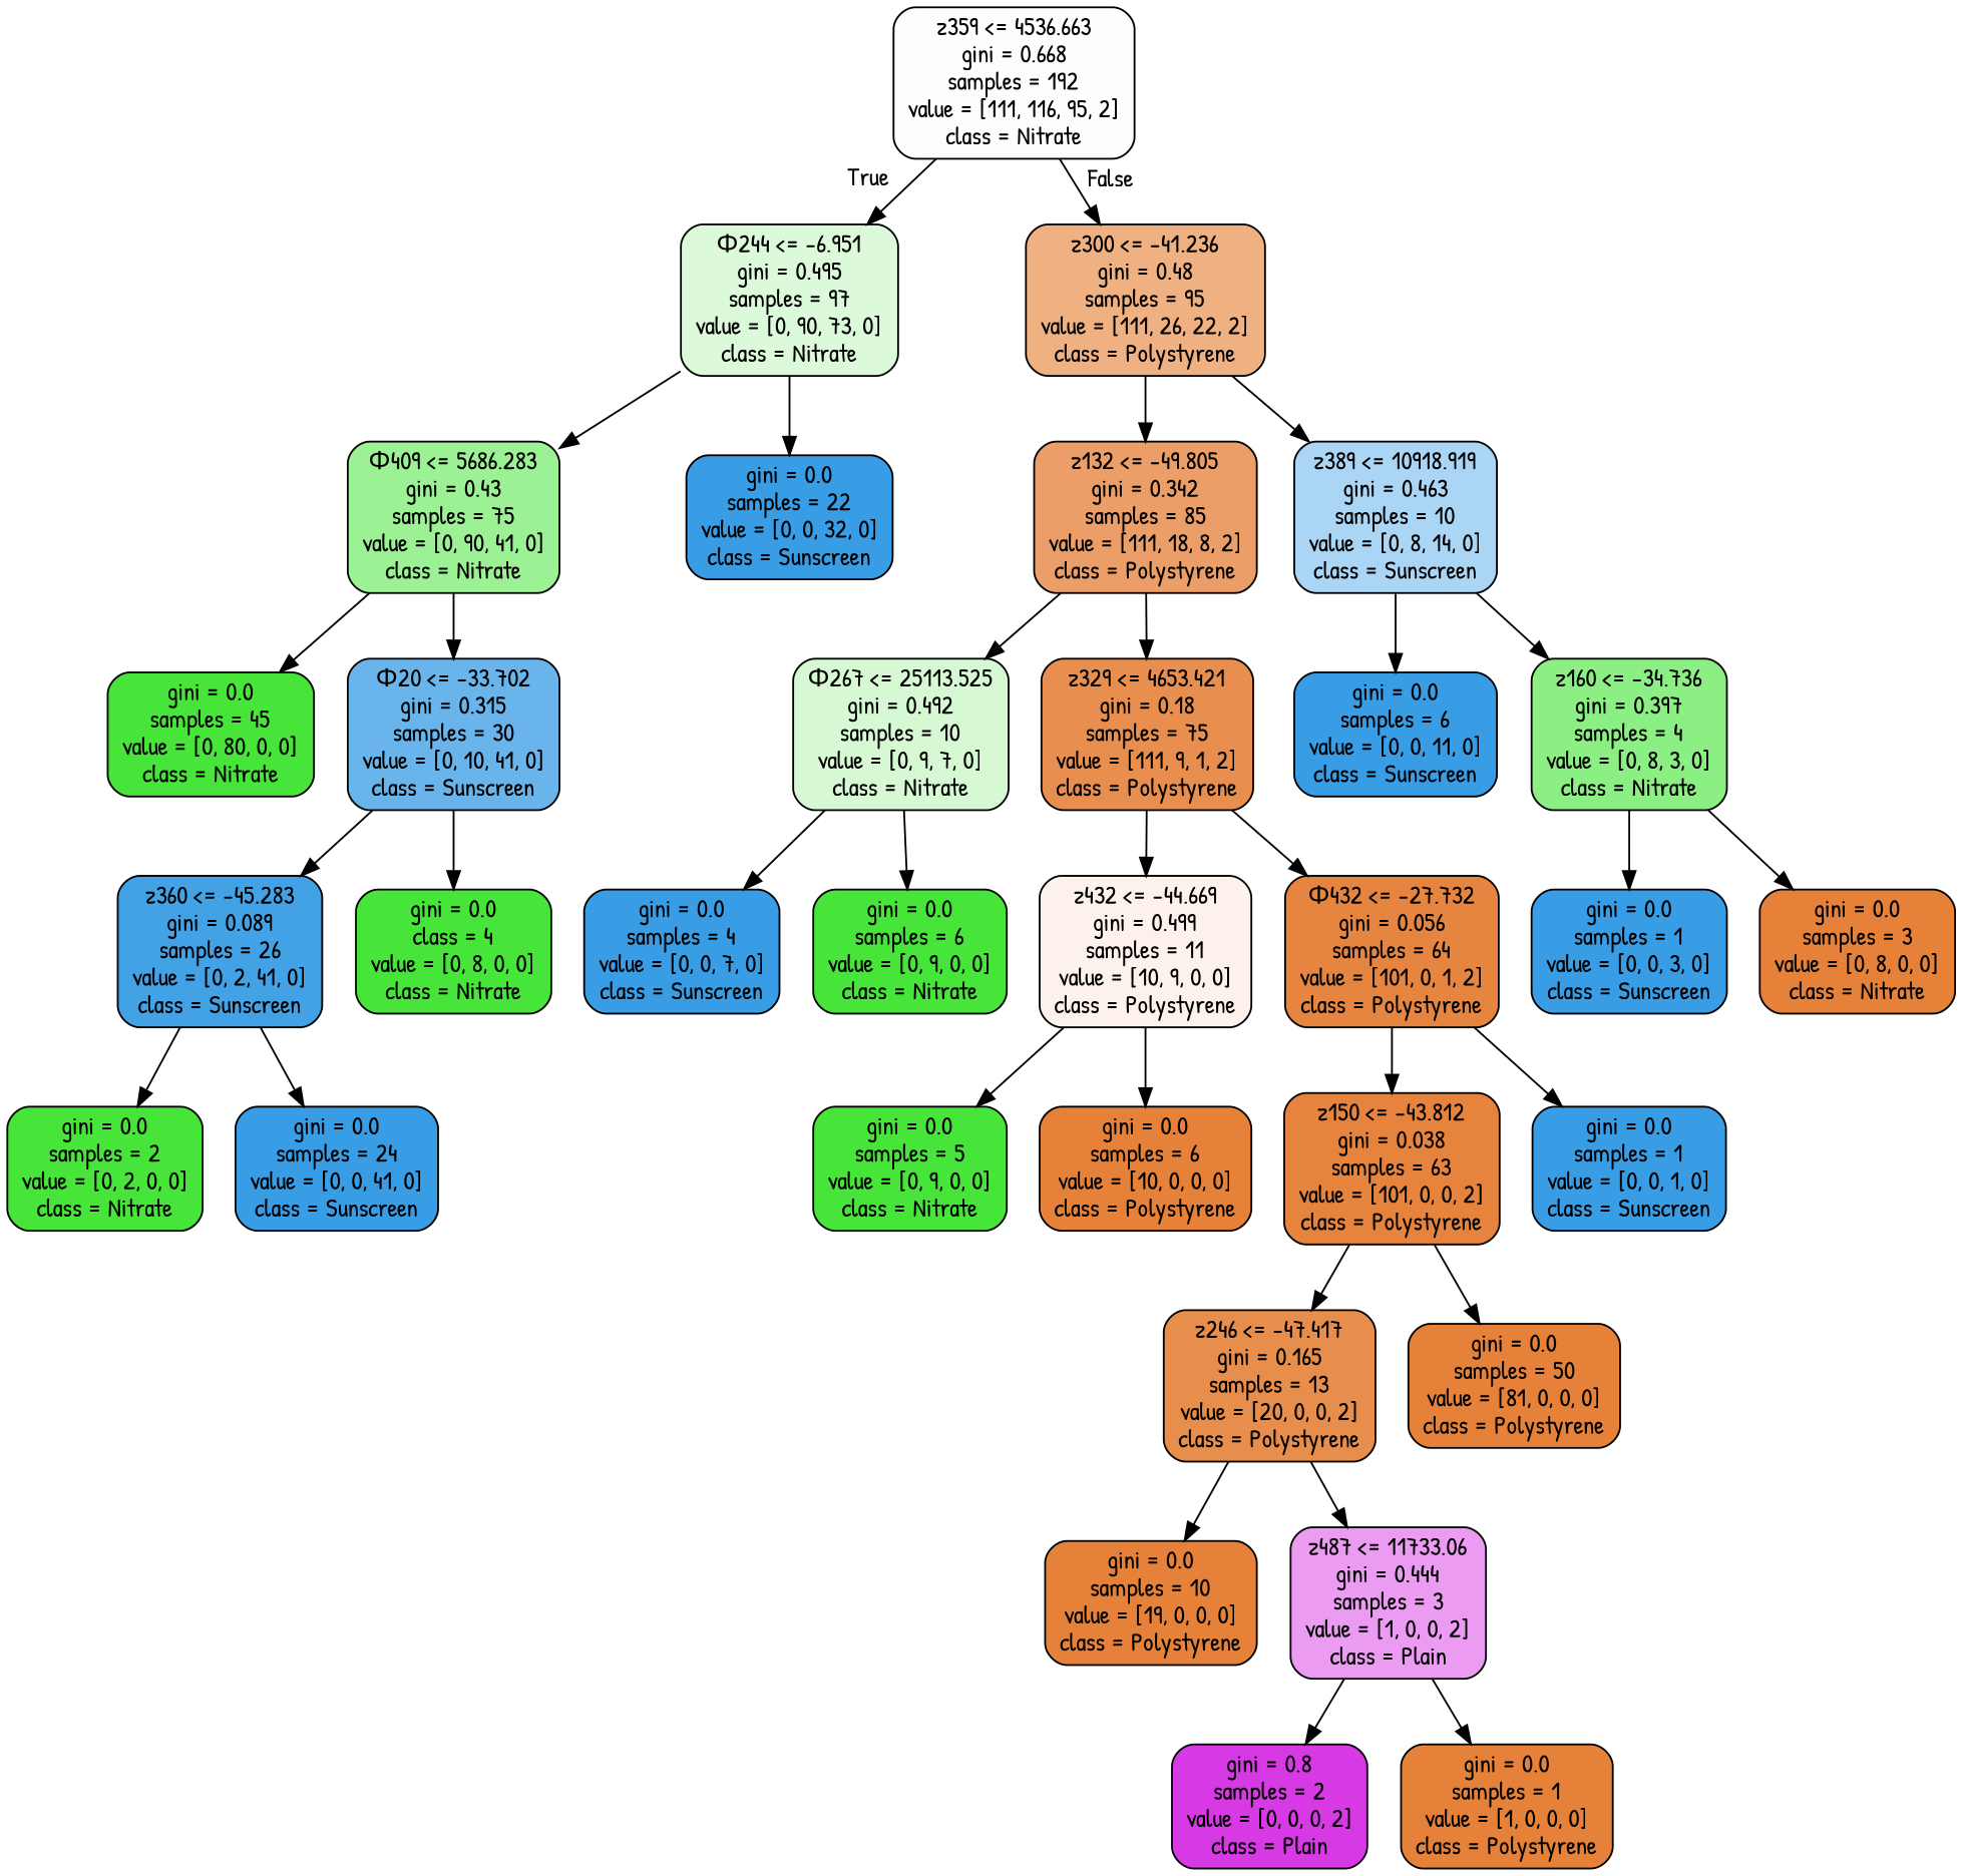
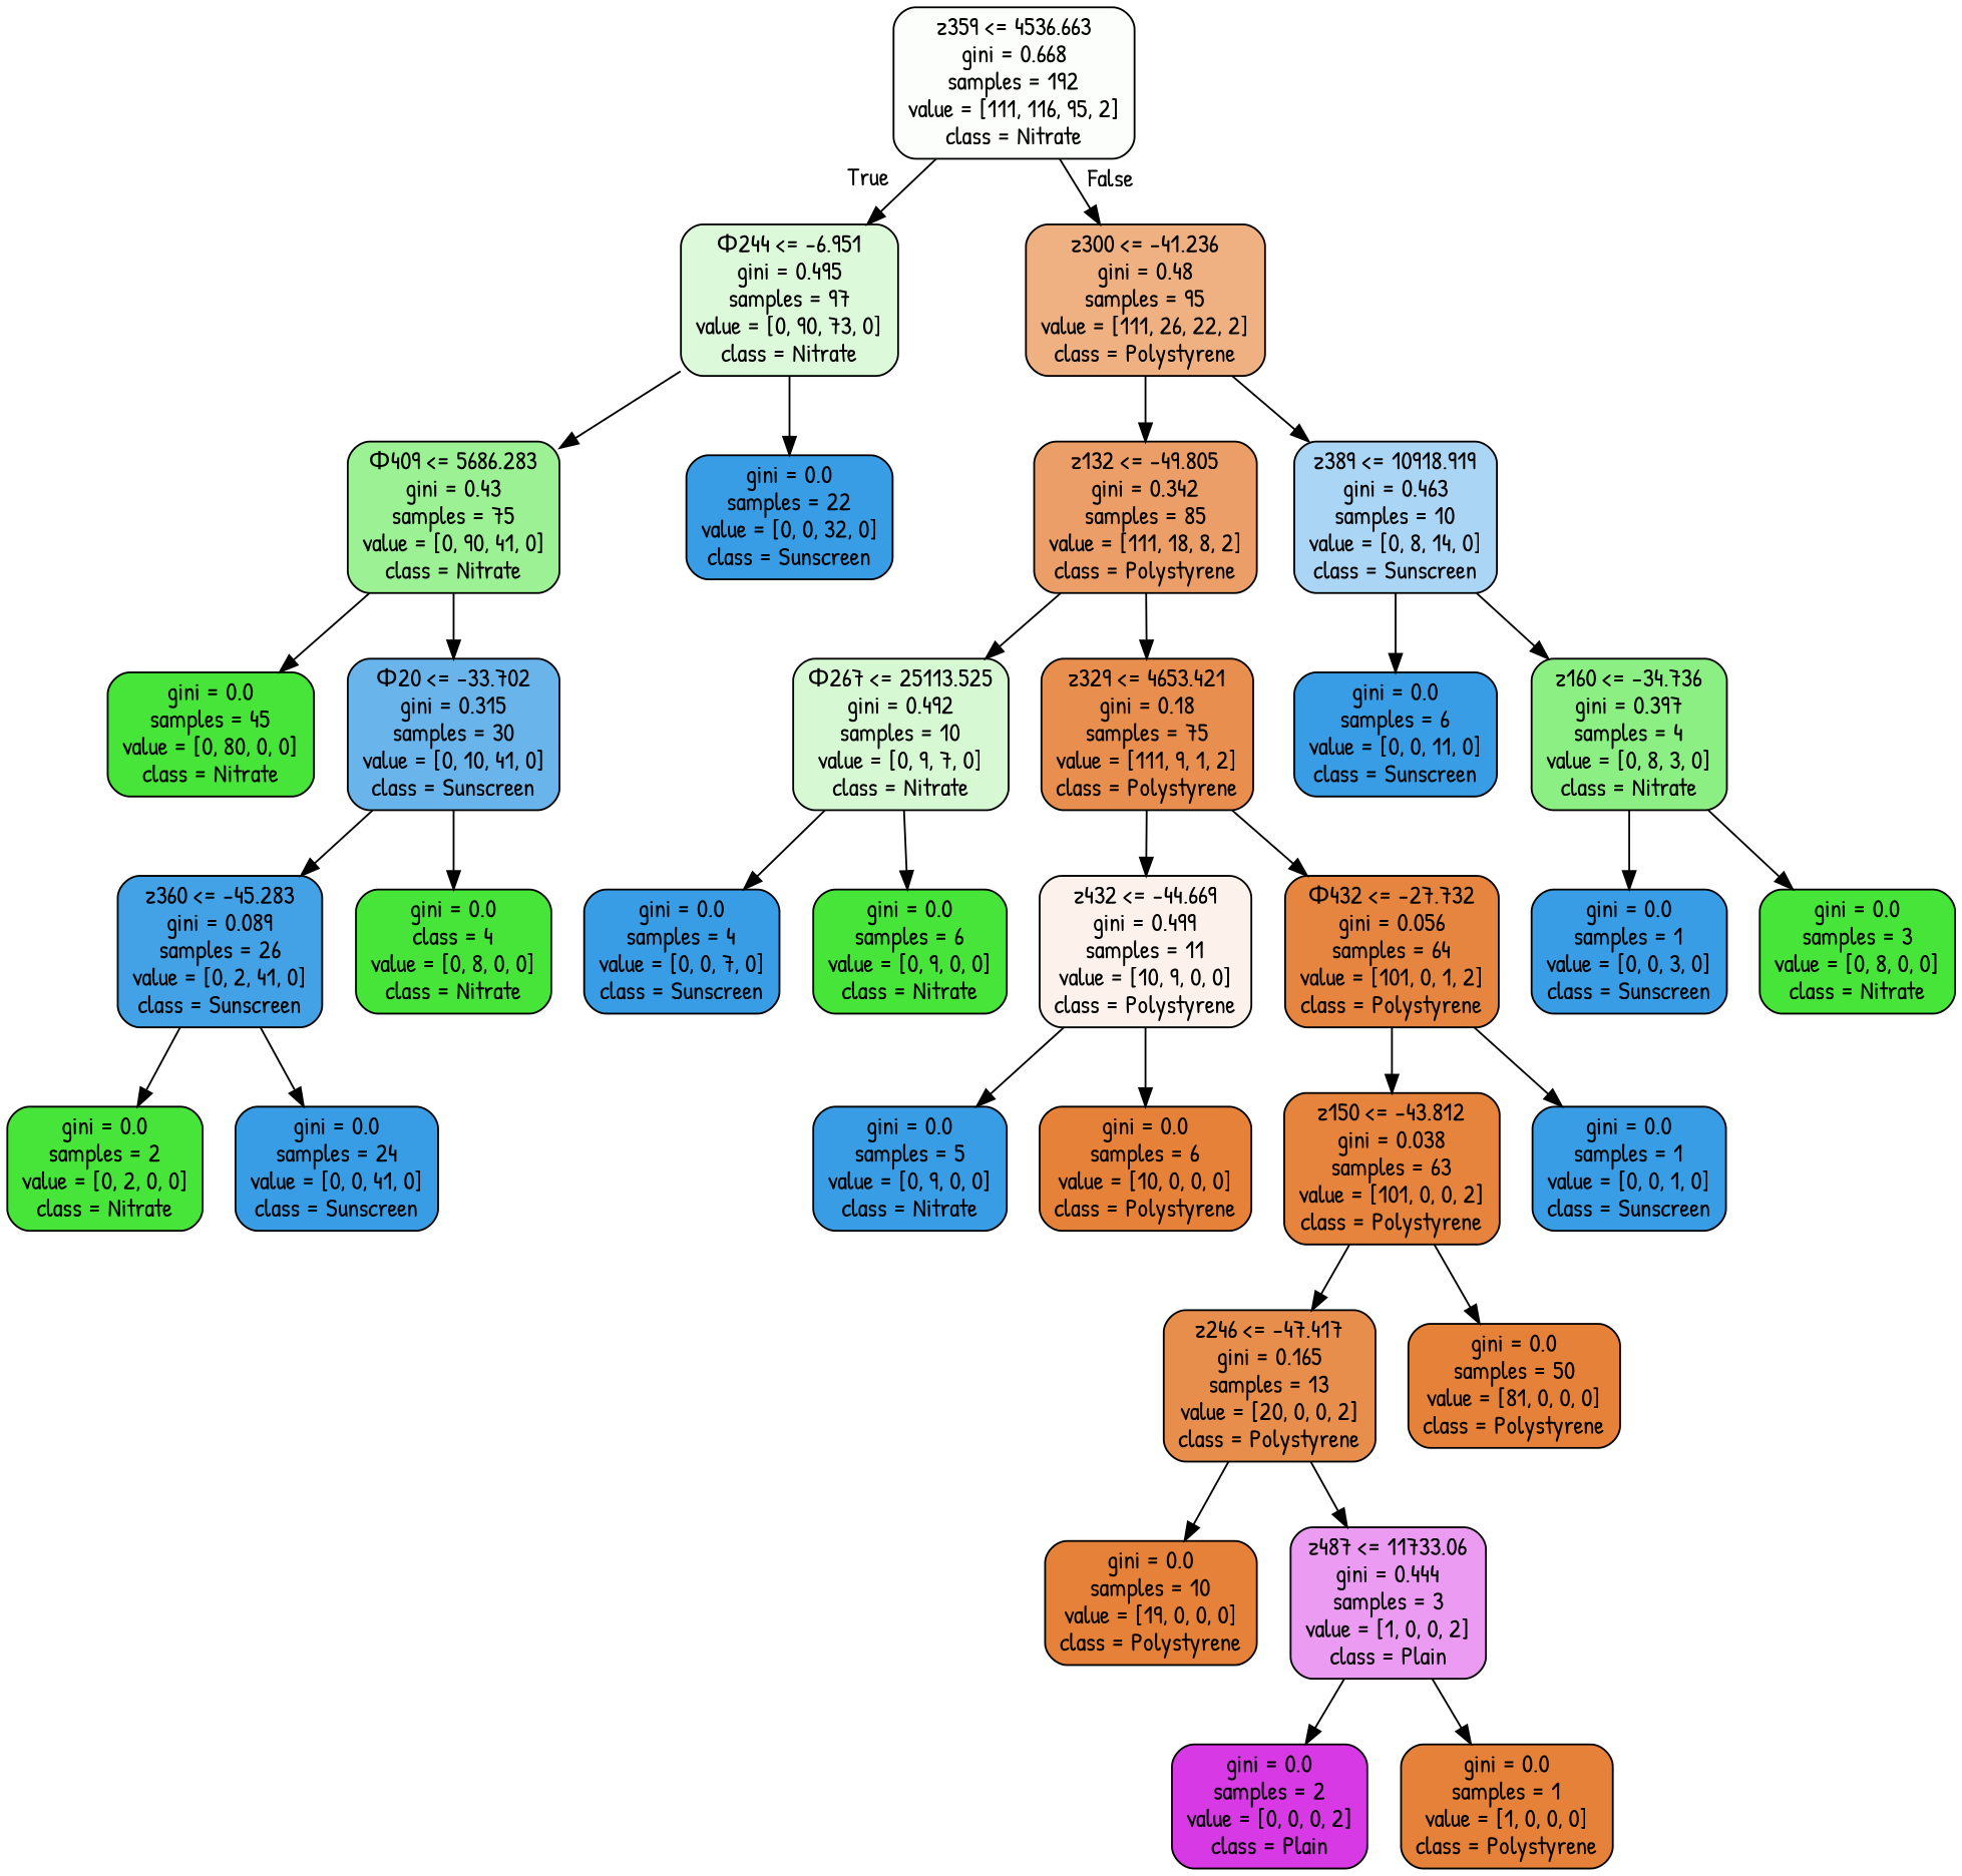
  digraph {
    fontname="Patrick Hand"
    node [color=black fillcolor="#399de5" fontname="Patrick Hand" shape=box style="filled, rounded"]
    edge [fontname="Patrick Hand"]
    n1 [fillcolor="#fbfefa" label="z359 <= 4536.663\ngini = 0.668\nsamples = 192\nvalue = [111, 116, 95, 2]\nclass = Nitrate"]
    n2 [fillcolor="#dcfada" label="Φ244 <= -6.951\ngini = 0.495\nsamples = 97\nvalue = [0, 90, 73, 0]\nclass = Nitrate"]
    n3 [fillcolor="#efb082" label="z300 <= -41.236\ngini = 0.48\nsamples = 95\nvalue = [111, 26, 22, 2]\nclass = Polystyrene"]
    n4 [fillcolor="#9bf193" label="Φ409 <= 5686.283\ngini = 0.43\nsamples = 75\nvalue = [0, 90, 41, 0]\nclass = Nitrate"]
    n5 [label="gini = 0.0\nsamples = 22\nvalue = [0, 0, 32, 0]\nclass = Sunscreen"]
    n6 [fillcolor="#eb9e67" label="z132 <= -49.805\ngini = 0.342\nsamples = 85\nvalue = [111, 18, 8, 2]\nclass = Polystyrene"]
    n7 [fillcolor="#aad5f4" label="z389 <= 10918.919\ngini = 0.463\nsamples = 10\nvalue = [0, 8, 14, 0]\nclass = Sunscreen"]
    n8 [fillcolor="#47e539" label="gini = 0.0\nsamples = 45\nvalue = [0, 80, 0, 0]\nclass = Nitrate"]
    n9 [fillcolor="#69b5eb" label="Φ20 <= -33.702\ngini = 0.315\nsamples = 30\nvalue = [0, 10, 41, 0]\nclass = Sunscreen"]
    n10 [fillcolor="#43a2e6" label="z360 <= -45.283\ngini = 0.089\nsamples = 26\nvalue = [0, 2, 41, 0]\nclass = Sunscreen"]
    n11 [fillcolor="#47e539" label="gini = 0.0\nclass = 4\nvalue = [0, 8, 0, 0]\nclass = Nitrate"]
    n12 [fillcolor="#47e539" label="gini = 0.0\nsamples = 2\nvalue = [0, 2, 0, 0]\nclass = Nitrate"]
    n13 [label="gini = 0.0\nsamples = 24\nvalue = [0, 0, 41, 0]\nclass = Sunscreen"]
    n14 [fillcolor="#d6f9d3" label="Φ267 <= 25113.525\ngini = 0.492\nsamples = 10\nvalue = [0, 9, 7, 0]\nclass = Nitrate"]
    n15 [fillcolor="#e88e4e" label="z329 <= 4653.421\ngini = 0.18\nsamples = 75\nvalue = [111, 9, 1, 2]\nclass = Polystyrene"]
    n16 [label="gini = 0.0\nsamples = 6\nvalue = [0, 0, 11, 0]\nclass = Sunscreen"]
    n17 [fillcolor="#8cef83" label="z160 <= -34.736\ngini = 0.397\nsamples = 4\nvalue = [0, 8, 3, 0]\nclass = Nitrate"]
    n18 [label="gini = 0.0\nsamples = 4\nvalue = [0, 0, 7, 0]\nclass = Sunscreen"]
    n19 [fillcolor="#47e539" label="gini = 0.0\nsamples = 6\nvalue = [0, 9, 0, 0]\nclass = Nitrate"]
    n20 [fillcolor="#fcf2eb" label="z432 <= -44.669\ngini = 0.499\nsamples = 11\nvalue = [10, 9, 0, 0]\nclass = Polystyrene"]
    n21 [fillcolor="#e6853f" label="Φ432 <= -27.732\ngini = 0.056\nsamples = 64\nvalue = [101, 0, 1, 2]\nclass = Polystyrene"]
-   n22 [fillcolor="#47e539" label="gini = 0.0\nsamples = 5\nvalue = [0, 9, 0, 0]\nclass = Nitrate"]
+   n22 [label="gini = 0.0\nsamples = 5\nvalue = [0, 9, 0, 0]\nclass = Nitrate"]
    n23 [fillcolor="#e58139" label="gini = 0.0\nsamples = 6\nvalue = [10, 0, 0, 0]\nclass = Polystyrene"]
    n24 [fillcolor="#e6833d" label="z150 <= -43.812\ngini = 0.038\nsamples = 63\nvalue = [101, 0, 0, 2]\nclass = Polystyrene"]
    n25 [label="gini = 0.0\nsamples = 1\nvalue = [0, 0, 1, 0]\nclass = Sunscreen"]
    n26 [fillcolor="#e88e4d" label="z246 <= -47.417\ngini = 0.165\nsamples = 13\nvalue = [20, 0, 0, 2]\nclass = Polystyrene"]
    n27 [fillcolor="#e58139" label="gini = 0.0\nsamples = 50\nvalue = [81, 0, 0, 0]\nclass = Polystyrene"]
    n28 [fillcolor="#e58139" label="gini = 0.0\nsamples = 10\nvalue = [19, 0, 0, 0]\nclass = Polystyrene"]
    n29 [fillcolor="#eb9cf2" label="z487 <= 11733.06\ngini = 0.444\nsamples = 3\nvalue = [1, 0, 0, 2]\nclass = Plain"]
-   n30 [fillcolor="#d739e5" label="gini = 0.8\nsamples = 2\nvalue = [0, 0, 0, 2]\nclass = Plain"]
+   n30 [fillcolor="#d739e5" label="gini = 0.0\nsamples = 2\nvalue = [0, 0, 0, 2]\nclass = Plain"]
    n31 [fillcolor="#e58139" label="gini = 0.0\nsamples = 1\nvalue = [1, 0, 0, 0]\nclass = Polystyrene"]
    n32 [label="gini = 0.0\nsamples = 1\nvalue = [0, 0, 3, 0]\nclass = Sunscreen"]
-   n33 [fillcolor="#e58139" label="gini = 0.0\nsamples = 3\nvalue = [0, 8, 0, 0]\nclass = Nitrate"]
+   n33 [fillcolor="#47e539" label="gini = 0.0\nsamples = 3\nvalue = [0, 8, 0, 0]\nclass = Nitrate"]
    n1 -> n2 [headlabel=True labelangle=45 labeldistance=2.5]
    n1 -> n3 [headlabel=False labelangle=-45 labeldistance=2.5]
    n2 -> n4
    n2 -> n5
    n3 -> n6
    n3 -> n7
    n4 -> n8
    n4 -> n9
    n6 -> n14
    n6 -> n15
    n7 -> n16
    n7 -> n17
    n9 -> n10
    n9 -> n11
    n10 -> n12
    n10 -> n13
    n14 -> n18
    n14 -> n19
    n15 -> n20
    n15 -> n21
    n17 -> n32
    n17 -> n33
    n20 -> n22
    n20 -> n23
    n21 -> n24
    n21 -> n25
    n24 -> n26
    n24 -> n27
    n26 -> n28
    n26 -> n29
    n29 -> n30
    n29 -> n31
  }
